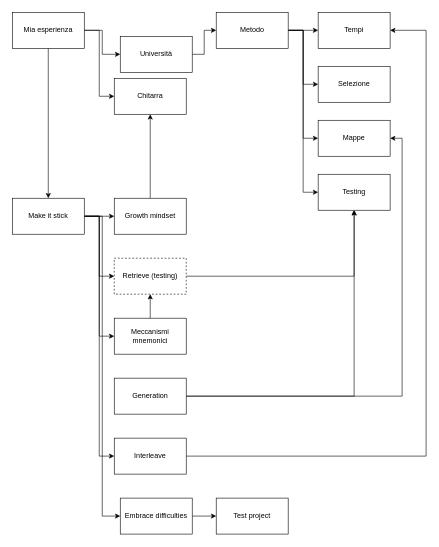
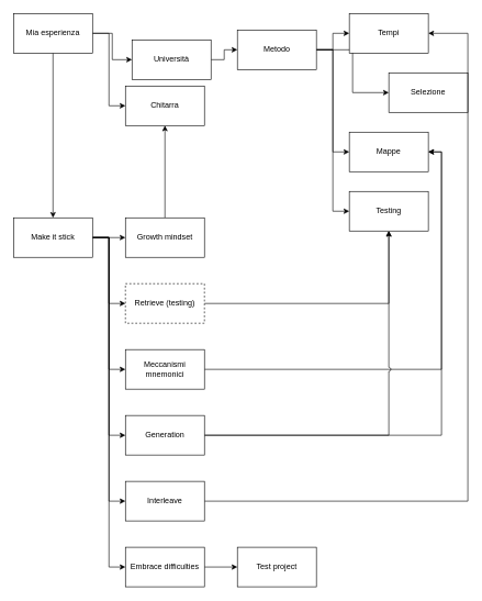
  <mxCell id="0" />
  <mxCell id="1" parent="0" />
  <mxCell id="2" style="edgeStyle=orthogonalEdgeStyle;rounded=0;orthogonalLoop=1;jettySize=auto;html=1;entryX=0;entryY=0.5;entryDx=0;entryDy=0;" edge="1" parent="1" source="3" target="8"><mxGeometry relative="1" as="geometry" /></mxCell>
  <mxCell id="3" value="Università" style="rounded=0;whiteSpace=wrap;html=1;" vertex="1" parent="1"><mxGeometry x="200" y="60" width="120" height="60" as="geometry" /></mxCell>
  <mxCell id="4" style="edgeStyle=orthogonalEdgeStyle;rounded=0;orthogonalLoop=1;jettySize=auto;html=1;entryX=0;entryY=0.5;entryDx=0;entryDy=0;" edge="1" parent="1" source="8" target="9"><mxGeometry relative="1" as="geometry" /></mxCell>
  <mxCell id="5" style="edgeStyle=orthogonalEdgeStyle;rounded=0;orthogonalLoop=1;jettySize=auto;html=1;entryX=0;entryY=0.5;entryDx=0;entryDy=0;" edge="1" parent="1" source="8" target="10"><mxGeometry relative="1" as="geometry" /></mxCell>
  <mxCell id="6" style="edgeStyle=orthogonalEdgeStyle;rounded=0;orthogonalLoop=1;jettySize=auto;html=1;entryX=0;entryY=0.5;entryDx=0;entryDy=0;" edge="1" parent="1" source="8" target="11"><mxGeometry relative="1" as="geometry" /></mxCell>
  <mxCell id="7" style="edgeStyle=orthogonalEdgeStyle;rounded=0;orthogonalLoop=1;jettySize=auto;html=1;entryX=0;entryY=0.5;entryDx=0;entryDy=0;" edge="1" parent="1" source="8" target="32"><mxGeometry relative="1" as="geometry" /></mxCell>
- <mxCell id="8" value="Metodo" style="rounded=0;whiteSpace=wrap;html=1;" vertex="1" parent="1"><mxGeometry x="360" y="20" width="120" height="60" as="geometry" /></mxCell>
+ <mxCell id="8" value="Metodo" style="rounded=0;whiteSpace=wrap;html=1;" vertex="1" parent="1"><mxGeometry x="360" y="45" width="120" height="60" as="geometry" /></mxCell>
  <mxCell id="9" value="Tempi" style="rounded=0;whiteSpace=wrap;html=1;" vertex="1" parent="1"><mxGeometry x="530" y="20" width="120" height="60" as="geometry" /></mxCell>
- <mxCell id="10" value="Selezione" style="rounded=0;whiteSpace=wrap;html=1;" vertex="1" parent="1"><mxGeometry x="530" y="110" width="120" height="60" as="geometry" /></mxCell>
+ <mxCell id="10" value="Selezione" style="rounded=0;whiteSpace=wrap;html=1;" vertex="1" parent="1"><mxGeometry x="590" y="110" width="120" height="60" as="geometry" /></mxCell>
  <mxCell id="11" value="Mappe" style="rounded=0;whiteSpace=wrap;html=1;" vertex="1" parent="1"><mxGeometry x="530" y="200" width="120" height="60" as="geometry" /></mxCell>
  <mxCell id="12" value="Chitarra" style="rounded=0;whiteSpace=wrap;html=1;" vertex="1" parent="1"><mxGeometry x="190" y="130" width="120" height="60" as="geometry" /></mxCell>
  <mxCell id="13" style="edgeStyle=orthogonalEdgeStyle;rounded=0;orthogonalLoop=1;jettySize=auto;html=1;entryX=0;entryY=0.5;entryDx=0;entryDy=0;" edge="1" parent="1" source="16" target="3"><mxGeometry relative="1" as="geometry" /></mxCell>
  <mxCell id="14" style="edgeStyle=orthogonalEdgeStyle;rounded=0;orthogonalLoop=1;jettySize=auto;html=1;entryX=0;entryY=0.5;entryDx=0;entryDy=0;" edge="1" parent="1" source="16" target="12"><mxGeometry relative="1" as="geometry" /></mxCell>
  <mxCell id="15" style="edgeStyle=orthogonalEdgeStyle;rounded=0;orthogonalLoop=1;jettySize=auto;html=1;" edge="1" parent="1" source="16" target="23"><mxGeometry relative="1" as="geometry" /></mxCell>
  <mxCell id="16" value="Mia esperienza" style="rounded=0;whiteSpace=wrap;html=1;" vertex="1" parent="1"><mxGeometry x="20" y="20" width="120" height="60" as="geometry" /></mxCell>
  <mxCell id="17" style="edgeStyle=orthogonalEdgeStyle;rounded=0;orthogonalLoop=1;jettySize=auto;html=1;" edge="1" parent="1" source="23" target="25"><mxGeometry relative="1" as="geometry" /></mxCell>
  <mxCell id="18" style="edgeStyle=orthogonalEdgeStyle;rounded=0;orthogonalLoop=1;jettySize=auto;html=1;entryX=0;entryY=0.5;entryDx=0;entryDy=0;" edge="1" parent="1" source="23" target="27"><mxGeometry relative="1" as="geometry" /></mxCell>
  <mxCell id="19" style="edgeStyle=orthogonalEdgeStyle;rounded=0;orthogonalLoop=1;jettySize=auto;html=1;entryX=0;entryY=0.5;entryDx=0;entryDy=0;" edge="1" parent="1" source="23" target="29"><mxGeometry relative="1" as="geometry" /></mxCell>
  <mxCell id="20" style="edgeStyle=orthogonalEdgeStyle;rounded=0;orthogonalLoop=1;jettySize=auto;html=1;entryX=0;entryY=0.5;entryDx=0;entryDy=0;" edge="1" parent="1" source="23" target="31"><mxGeometry relative="1" as="geometry" /></mxCell>
  <mxCell id="21" style="edgeStyle=orthogonalEdgeStyle;rounded=0;orthogonalLoop=1;jettySize=auto;html=1;entryX=0;entryY=0.5;entryDx=0;entryDy=0;" edge="1" parent="1" source="23" target="34"><mxGeometry relative="1" as="geometry" /></mxCell>
+ <mxCell id="22" style="edgeStyle=orthogonalEdgeStyle;rounded=0;orthogonalLoop=1;jettySize=auto;html=1;entryX=0;entryY=0.5;entryDx=0;entryDy=0;" edge="1" parent="1" source="23" target="38"><mxGeometry relative="1" as="geometry" /></mxCell>
  <mxCell id="23" value="Make it stick" style="rounded=0;whiteSpace=wrap;html=1;" vertex="1" parent="1"><mxGeometry x="20" y="330" width="120" height="60" as="geometry" /></mxCell>
  <mxCell id="24" style="edgeStyle=orthogonalEdgeStyle;rounded=0;orthogonalLoop=1;jettySize=auto;html=1;entryX=0.5;entryY=1;entryDx=0;entryDy=0;" edge="1" parent="1" source="25" target="12"><mxGeometry relative="1" as="geometry" /></mxCell>
  <mxCell id="25" value="Growth mindset" style="rounded=0;whiteSpace=wrap;html=1;" vertex="1" parent="1"><mxGeometry x="190" y="330" width="120" height="60" as="geometry" /></mxCell>
  <mxCell id="26" style="edgeStyle=orthogonalEdgeStyle;rounded=0;orthogonalLoop=1;jettySize=auto;html=1;entryX=0.5;entryY=1;entryDx=0;entryDy=0;" edge="1" parent="1" source="27" target="32"><mxGeometry relative="1" as="geometry" /></mxCell>
  <mxCell id="27" value="Retrieve (testing)" style="rounded=0;whiteSpace=wrap;html=1;dashed=1;" vertex="1" parent="1"><mxGeometry x="190" y="430" width="120" height="60" as="geometry" /></mxCell>
  <mxCell id="28" style="edgeStyle=orthogonalEdgeStyle;rounded=0;orthogonalLoop=1;jettySize=auto;html=1;entryX=1;entryY=0.5;entryDx=0;entryDy=0;exitX=1;exitY=0.5;exitDx=0;exitDy=0;" edge="1" parent="1" source="29" target="9"><mxGeometry relative="1" as="geometry"><Array as="points"><mxPoint x="710" y="760" /><mxPoint x="710" y="50" /></Array></mxGeometry></mxCell>
  <mxCell id="29" value="Interleave" style="rounded=0;whiteSpace=wrap;html=1;" vertex="1" parent="1"><mxGeometry x="190" y="730" width="120" height="60" as="geometry" /></mxCell>
  <mxCell id="30" style="edgeStyle=orthogonalEdgeStyle;rounded=0;orthogonalLoop=1;jettySize=auto;html=1;entryX=0;entryY=0.5;entryDx=0;entryDy=0;" edge="1" parent="1" source="31" target="35"><mxGeometry relative="1" as="geometry" /></mxCell>
- <mxCell id="31" value="Embrace difficulties" style="rounded=0;whiteSpace=wrap;html=1;" vertex="1" parent="1"><mxGeometry x="200" y="830" width="120" height="60" as="geometry" /></mxCell>
+ <mxCell id="31" value="Embrace difficulties" style="rounded=0;whiteSpace=wrap;html=1;" vertex="1" parent="1"><mxGeometry x="190" y="830" width="120" height="60" as="geometry" /></mxCell>
  <mxCell id="32" value="Testing" style="rounded=0;whiteSpace=wrap;html=1;" vertex="1" parent="1"><mxGeometry x="530" y="290" width="120" height="60" as="geometry" /></mxCell>
- <mxCell id="33" style="edgeStyle=orthogonalEdgeStyle;rounded=0;orthogonalLoop=1;jettySize=auto;html=1;" edge="1" parent="1" source="34" target="27"><mxGeometry relative="1" as="geometry" /></mxCell>
+ <mxCell id="33" style="edgeStyle=orthogonalEdgeStyle;rounded=0;orthogonalLoop=1;jettySize=auto;html=1;entryX=1;entryY=0.5;entryDx=0;entryDy=0;" edge="1" parent="1" source="34" target="11"><mxGeometry relative="1" as="geometry" /></mxCell>
  <mxCell id="34" value="Meccanismi mnemonici" style="rounded=0;whiteSpace=wrap;html=1;" vertex="1" parent="1"><mxGeometry x="190" y="530" width="120" height="60" as="geometry" /></mxCell>
  <mxCell id="35" value="Test project" style="rounded=0;whiteSpace=wrap;html=1;" vertex="1" parent="1"><mxGeometry x="360" y="830" width="120" height="60" as="geometry" /></mxCell>
  <mxCell id="36" style="edgeStyle=orthogonalEdgeStyle;rounded=0;orthogonalLoop=1;jettySize=auto;html=1;entryX=1;entryY=0.5;entryDx=0;entryDy=0;" edge="1" parent="1" source="38" target="11"><mxGeometry relative="1" as="geometry"><mxPoint x="670" y="530" as="targetPoint" /></mxGeometry></mxCell>
  <mxCell id="37" style="edgeStyle=orthogonalEdgeStyle;rounded=0;orthogonalLoop=1;jettySize=auto;html=1;entryX=0.5;entryY=1;entryDx=0;entryDy=0;jumpStyle=arc;" edge="1" parent="1" source="38" target="32"><mxGeometry relative="1" as="geometry" /></mxCell>
  <mxCell id="38" value="Generation" style="rounded=0;whiteSpace=wrap;html=1;" vertex="1" parent="1"><mxGeometry x="190" y="630" width="120" height="60" as="geometry" /></mxCell>
